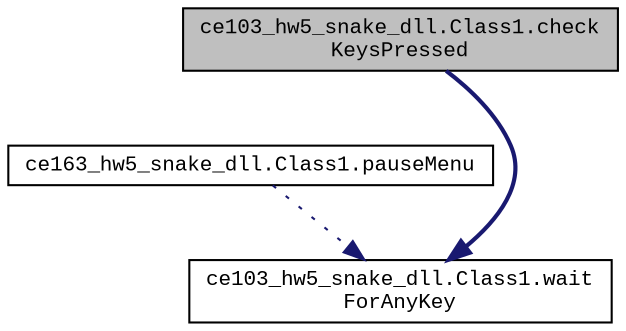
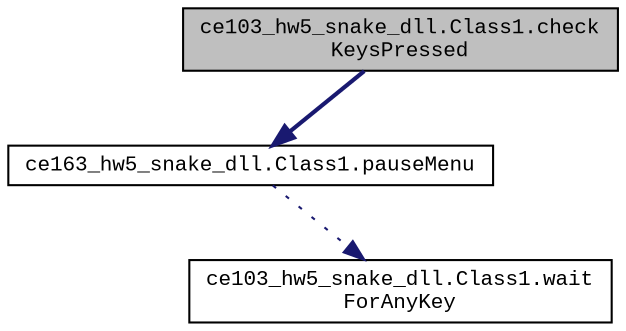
  digraph {
    fontname="Liberation Mono"
    rankdir=TB
    node [color=black fillcolor=white fontname="Liberation Mono" fontsize=10 shape=box style=filled]
    edge [color=midnightblue fontname="Liberation Mono" fontsize=10 labelfontname=Helvetica labelfontsize=10]
    n1 [fillcolor=grey75 fontcolor=black height=0.2 label="ce103_hw5_snake_dll.Class1.check\lKeysPressed" width=0.4]
    n2 [height=0.2 label="ce163_hw5_snake_dll.Class1.pauseMenu" width=0.4]
    n3 [height=0.2 label="ce103_hw5_snake_dll.Class1.wait\lForAnyKey" width=0.4]
-   n1 -> n3 [style=bold]
+   n1 -> n2 [style=bold]
    n2 -> n3 [style=dotted]
  }
